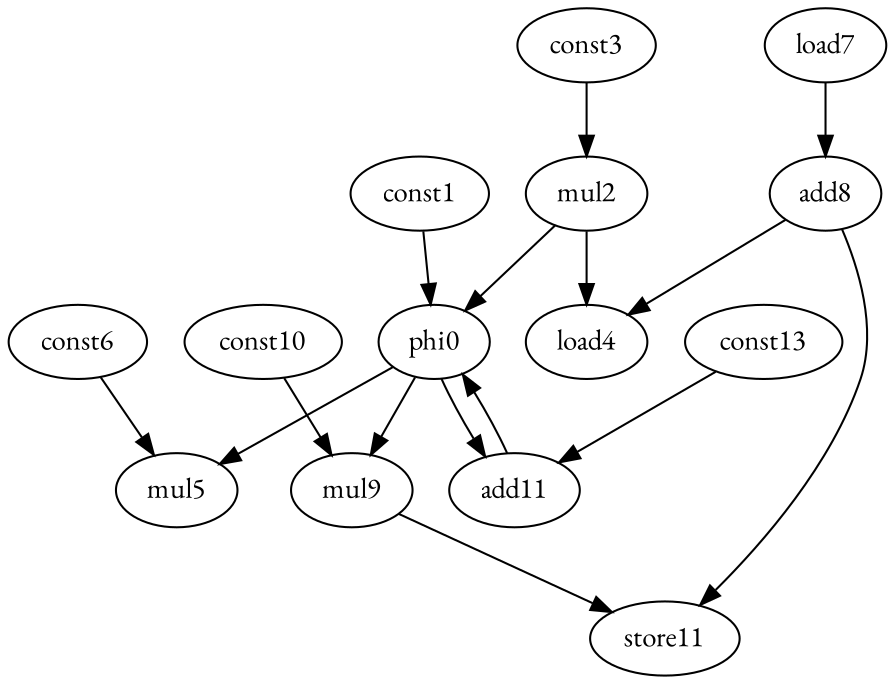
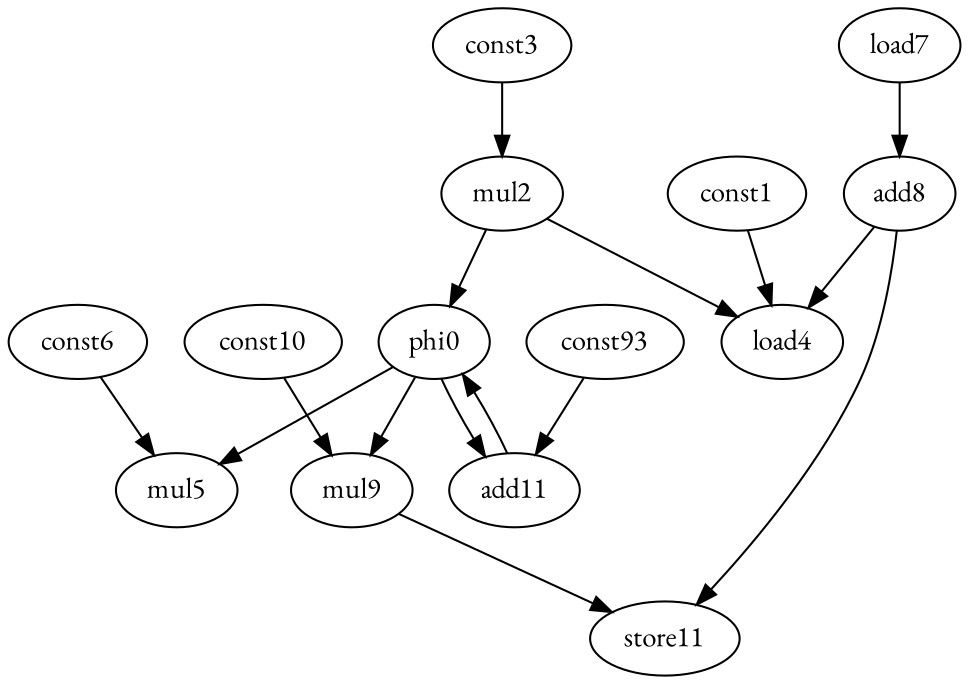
  digraph {
    fontname="EB Garamond"
    node [fontname="EB Garamond" opcode=const]
    edge [fontname="EB Garamond" operand=0]
    phi0 [opcode=phi]
    mul5 [opcode=mul]
    mul9 [opcode=mul]
    n4 [label=add11 opcode=add]
    mul2 [opcode=mul]
    load4 [opcode=load]
    store11 [opcode=store]
    const1
    const3
    add8 [opcode=add]
    load7 [opcode=load]
    const6
    const10
-   const13
+   const13 [label=const93]
    phi0 -> mul5 [operand=1]
    phi0 -> mul9 [operand=1]
    phi0 -> n4
    mul9 -> store11 [operand=1]
    n4 -> phi0 [operand=1]
    mul2 -> phi0 [operand=1]
    mul2 -> load4
-   const1 -> phi0
+   const1 -> load4
    const3 -> mul2
    add8 -> load4 [operand=1]
    add8 -> store11
    load7 -> add8
    const6 -> mul5
    const10 -> mul9
    const13 -> n4 [operand=1]
  }
